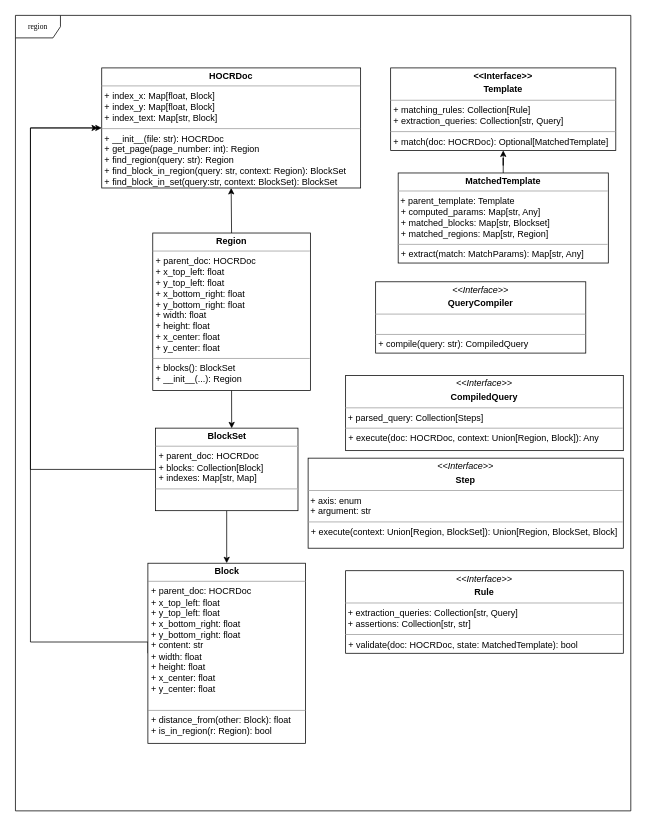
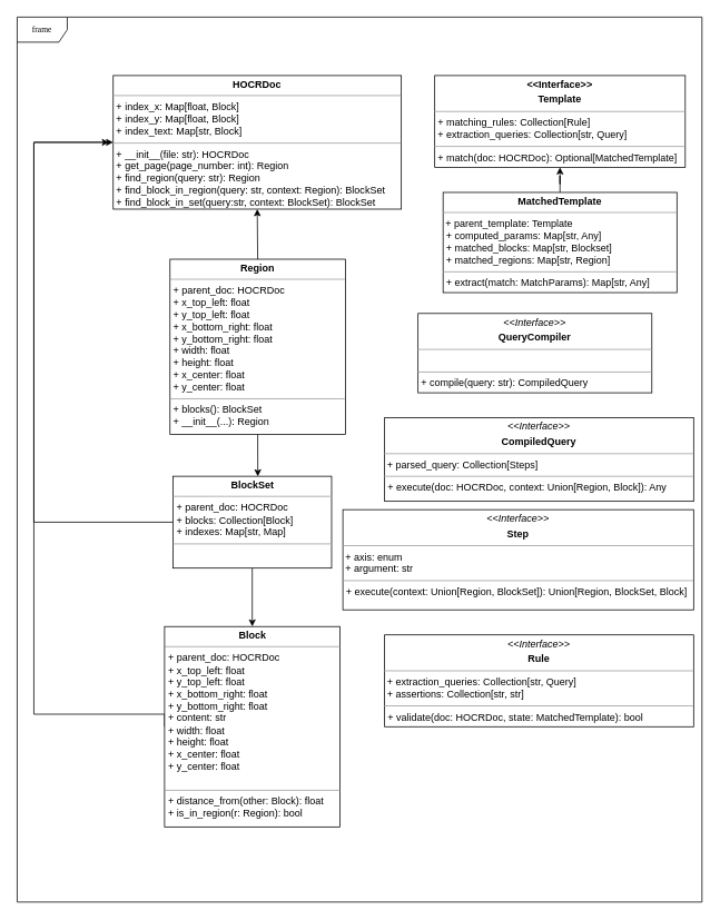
  <mxCell id="0" />
  <mxCell id="1" parent="0" />
- <mxCell id="2" value="region" style="shape=umlFrame;whiteSpace=wrap;html=1;rounded=0;shadow=0;comic=0;labelBackgroundColor=none;strokeWidth=1;fontFamily=Verdana;fontSize=10;align=center;" parent="1" vertex="1"><mxGeometry x="20" y="20" width="820" height="1060" as="geometry" /></mxCell>
+ <mxCell id="2" value="frame" style="shape=umlFrame;whiteSpace=wrap;html=1;rounded=0;shadow=0;comic=0;labelBackgroundColor=none;strokeWidth=1;fontFamily=Verdana;fontSize=10;align=center;" parent="1" vertex="1"><mxGeometry x="20" y="20" width="820" height="1060" as="geometry" /></mxCell>
  <mxCell id="3" value="&lt;p style=&quot;margin: 0px ; margin-top: 4px ; text-align: center&quot;&gt;&lt;b&gt;Region&lt;/b&gt;&lt;/p&gt;&lt;hr size=&quot;1&quot;&gt;&lt;p style=&quot;margin: 0px 0px 0px 4px&quot;&gt;+ parent_doc: HOCRDoc&amp;nbsp;&lt;/p&gt;&lt;p style=&quot;margin: 0px 0px 0px 4px&quot;&gt;+ x_top_left: float&lt;br&gt;+ y_top_left: float&lt;/p&gt;&lt;p style=&quot;margin: 0px 0px 0px 4px&quot;&gt;+ x_bottom_right: float&lt;/p&gt;&lt;p style=&quot;margin: 0px 0px 0px 4px&quot;&gt;+ y_bottom_right: float&lt;/p&gt;&lt;p style=&quot;margin: 0px 0px 0px 4px&quot;&gt;+ width: float&lt;/p&gt;&lt;p style=&quot;margin: 0px 0px 0px 4px&quot;&gt;+ height: float&lt;/p&gt;&lt;p style=&quot;margin: 0px 0px 0px 4px&quot;&gt;+ x_center: float&lt;/p&gt;&lt;p style=&quot;margin: 0px 0px 0px 4px&quot;&gt;+ y_center: float&lt;/p&gt;&lt;hr size=&quot;1&quot;&gt;&lt;p style=&quot;margin: 0px ; margin-left: 4px&quot;&gt;+ blocks(): BlockSet&lt;br&gt;+ __init__(...): Region&lt;/p&gt;" style="verticalAlign=top;align=left;overflow=fill;fontSize=12;fontFamily=Helvetica;html=1;rounded=0;shadow=0;comic=0;labelBackgroundColor=none;strokeWidth=1" parent="1" vertex="1"><mxGeometry x="203" y="310" width="210" height="210" as="geometry" /></mxCell>
  <mxCell id="4" value="&lt;p style=&quot;margin: 0px ; margin-top: 4px ; text-align: center&quot;&gt;&lt;b&gt;HOCRDoc&lt;/b&gt;&lt;/p&gt;&lt;hr size=&quot;1&quot;&gt;&lt;p style=&quot;margin: 0px ; margin-left: 4px&quot;&gt;+ index_x: Map[float, Block]&lt;br&gt;+ index_y: Map[float, Block]&lt;/p&gt;&lt;p style=&quot;margin: 0px ; margin-left: 4px&quot;&gt;+ index_text: Map[str, Block]&lt;/p&gt;&lt;hr size=&quot;1&quot;&gt;&lt;p style=&quot;margin: 0px ; margin-left: 4px&quot;&gt;+ __init__(file: str): HOCRDoc&lt;br&gt;+ get_page(page_number: int): Region&lt;br&gt;&lt;/p&gt;&lt;p style=&quot;margin: 0px ; margin-left: 4px&quot;&gt;+ find_region(query: str): Region&lt;br&gt;&lt;/p&gt;&lt;p style=&quot;margin: 0px ; margin-left: 4px&quot;&gt;+ find_block_in_region(query: str, context: Region): BlockSet&lt;/p&gt;&lt;p style=&quot;margin: 0px ; margin-left: 4px&quot;&gt;+ find_block_in_set(query:str, context: BlockSet): BlockSet&lt;/p&gt;&lt;p style=&quot;margin: 0px ; margin-left: 4px&quot;&gt;&lt;br&gt;&lt;/p&gt;&lt;p style=&quot;margin: 0px ; margin-left: 4px&quot;&gt;&lt;br&gt;&lt;/p&gt;" style="verticalAlign=top;align=left;overflow=fill;fontSize=12;fontFamily=Helvetica;html=1;rounded=0;shadow=0;comic=0;labelBackgroundColor=none;strokeWidth=1" parent="1" vertex="1"><mxGeometry x="135" y="90" width="345" height="160" as="geometry" /></mxCell>
  <mxCell id="5" style="edgeStyle=orthogonalEdgeStyle;rounded=0;orthogonalLoop=1;jettySize=auto;html=1;entryX=0;entryY=0.5;entryDx=0;entryDy=0;exitX=0;exitY=0.5;exitDx=0;exitDy=0;" parent="1" source="6" target="4" edge="1"><mxGeometry relative="1" as="geometry"><Array as="points"><mxPoint x="40" y="855" /><mxPoint x="40" y="170" /></Array></mxGeometry></mxCell>
  <mxCell id="6" value="&lt;p style=&quot;margin: 0px ; margin-top: 4px ; text-align: center&quot;&gt;&lt;b&gt;Block&lt;/b&gt;&lt;/p&gt;&lt;hr size=&quot;1&quot;&gt;&lt;p style=&quot;margin: 0px ; margin-left: 4px&quot;&gt;+ parent_doc: HOCRDoc&lt;/p&gt;&lt;p style=&quot;margin: 0px 0px 0px 4px&quot;&gt;+ x_top_left: float&lt;br&gt;+ y_top_left: float&lt;/p&gt;&lt;p style=&quot;margin: 0px 0px 0px 4px&quot;&gt;+ x_bottom_right: float&lt;/p&gt;&lt;p style=&quot;margin: 0px 0px 0px 4px&quot;&gt;+ y_bottom_right: float&lt;/p&gt;&lt;p style=&quot;margin: 0px 0px 0px 4px&quot;&gt;+ content: str&lt;/p&gt;&lt;p style=&quot;margin: 0px 0px 0px 4px&quot;&gt;+ width: float&lt;/p&gt;&lt;p style=&quot;margin: 0px 0px 0px 4px&quot;&gt;+ height: float&lt;/p&gt;&lt;p style=&quot;margin: 0px 0px 0px 4px&quot;&gt;+ x_center: float&lt;/p&gt;&lt;p style=&quot;margin: 0px 0px 0px 4px&quot;&gt;+ y_center: float&lt;/p&gt;&lt;p style=&quot;margin: 0px ; margin-left: 4px&quot;&gt;&lt;br&gt;&lt;/p&gt;&lt;hr size=&quot;1&quot;&gt;&lt;p style=&quot;margin: 0px ; margin-left: 4px&quot;&gt;+ distance_from(other: Block): float&lt;br&gt;+ is_in_region(r: Region): bool&lt;/p&gt;" style="verticalAlign=top;align=left;overflow=fill;fontSize=12;fontFamily=Helvetica;html=1;rounded=0;shadow=0;comic=0;labelBackgroundColor=none;strokeWidth=1" parent="1" vertex="1"><mxGeometry x="196.5" y="750" width="210" height="240" as="geometry" /></mxCell>
  <mxCell id="7" style="edgeStyle=orthogonalEdgeStyle;rounded=0;orthogonalLoop=1;jettySize=auto;html=1;" parent="1" source="9" target="6" edge="1"><mxGeometry relative="1" as="geometry" /></mxCell>
  <mxCell id="8" style="edgeStyle=orthogonalEdgeStyle;rounded=0;orthogonalLoop=1;jettySize=auto;html=1;" parent="1" source="9" edge="1"><mxGeometry relative="1" as="geometry"><mxPoint x="130" y="170" as="targetPoint" /><Array as="points"><mxPoint x="40" y="625" /><mxPoint x="40" y="170" /></Array></mxGeometry></mxCell>
  <mxCell id="9" value="&lt;p style=&quot;margin: 0px ; margin-top: 4px ; text-align: center&quot;&gt;&lt;b&gt;BlockSet&lt;/b&gt;&lt;/p&gt;&lt;hr size=&quot;1&quot;&gt;&lt;p style=&quot;margin: 0px ; margin-left: 4px&quot;&gt;+ parent_doc: HOCRDoc&lt;/p&gt;&lt;p style=&quot;margin: 0px ; margin-left: 4px&quot;&gt;+ blocks: Collection[Block]&lt;br&gt;+ indexes: Map[str, Map]&lt;/p&gt;&lt;hr size=&quot;1&quot;&gt;&lt;p style=&quot;margin: 0px ; margin-left: 4px&quot;&gt;&lt;br&gt;&lt;/p&gt;" style="verticalAlign=top;align=left;overflow=fill;fontSize=12;fontFamily=Helvetica;html=1;rounded=0;shadow=0;comic=0;labelBackgroundColor=none;strokeWidth=1" parent="1" vertex="1"><mxGeometry x="206.5" y="570" width="190" height="110" as="geometry" /></mxCell>
  <mxCell id="10" value="" style="endArrow=classic;html=1;entryX=0.5;entryY=1;entryDx=0;entryDy=0;exitX=0.5;exitY=0;exitDx=0;exitDy=0;" parent="1" source="3" target="4" edge="1"><mxGeometry width="50" height="50" relative="1" as="geometry"><mxPoint x="300" y="290" as="sourcePoint" /><mxPoint x="350" y="240" as="targetPoint" /></mxGeometry></mxCell>
  <mxCell id="11" value="" style="endArrow=classic;html=1;exitX=0.5;exitY=1;exitDx=0;exitDy=0;entryX=0.535;entryY=0.002;entryDx=0;entryDy=0;entryPerimeter=0;" parent="1" source="3" target="9" edge="1"><mxGeometry width="50" height="50" relative="1" as="geometry"><mxPoint x="150" y="450" as="sourcePoint" /><mxPoint x="200" y="400" as="targetPoint" /></mxGeometry></mxCell>
  <mxCell id="12" value="&lt;p style=&quot;margin: 0px ; margin-top: 4px ; text-align: center&quot;&gt;&lt;b&gt;&amp;lt;&amp;lt;Interface&amp;gt;&amp;gt;&lt;/b&gt;&lt;/p&gt;&lt;p style=&quot;margin: 0px ; margin-top: 4px ; text-align: center&quot;&gt;&lt;b&gt;Template&lt;/b&gt;&lt;/p&gt;&lt;hr size=&quot;1&quot;&gt;&lt;p style=&quot;margin: 0px 0px 0px 4px&quot;&gt;+ matching_rules: Collection[Rule]&lt;/p&gt;&lt;p style=&quot;margin: 0px 0px 0px 4px&quot;&gt;+ extraction_queries: Collection[str, Query]&lt;/p&gt;&lt;hr size=&quot;1&quot;&gt;&lt;p style=&quot;margin: 0px ; margin-left: 4px&quot;&gt;+ match(doc: HOCRDoc): Optional[MatchedTemplate]&lt;br&gt;&lt;/p&gt;" style="verticalAlign=top;align=left;overflow=fill;fontSize=12;fontFamily=Helvetica;html=1;rounded=0;shadow=0;comic=0;labelBackgroundColor=none;strokeWidth=1" parent="1" vertex="1"><mxGeometry x="520" y="90" width="300" height="110" as="geometry" /></mxCell>
  <mxCell id="13" style="edgeStyle=orthogonalEdgeStyle;rounded=0;orthogonalLoop=1;jettySize=auto;html=1;" parent="1" source="14" target="12" edge="1"><mxGeometry relative="1" as="geometry" /></mxCell>
  <mxCell id="14" value="&lt;p style=&quot;margin: 0px ; margin-top: 4px ; text-align: center&quot;&gt;&lt;b&gt;MatchedTemplate&lt;/b&gt;&lt;/p&gt;&lt;hr size=&quot;1&quot;&gt;&amp;nbsp;+ parent_template: Template&lt;br&gt;&lt;p style=&quot;margin: 0px 0px 0px 4px&quot;&gt;+ computed_params: Map[str, Any]&lt;/p&gt;&lt;p style=&quot;margin: 0px 0px 0px 4px&quot;&gt;+ matched_blocks: Map[str, Blockset]&lt;/p&gt;&lt;p style=&quot;margin: 0px 0px 0px 4px&quot;&gt;+ matched_regions: Map[str, Region]&lt;/p&gt;&lt;hr size=&quot;1&quot;&gt;&lt;p style=&quot;margin: 0px ; margin-left: 4px&quot;&gt;+ extract(match: MatchParams): Map[str, Any]&lt;br&gt;&lt;/p&gt;" style="verticalAlign=top;align=left;overflow=fill;fontSize=12;fontFamily=Helvetica;html=1;rounded=0;shadow=0;comic=0;labelBackgroundColor=none;strokeWidth=1" parent="1" vertex="1"><mxGeometry x="530" y="230" width="280" height="120" as="geometry" /></mxCell>
  <mxCell id="15" value="&lt;p style=&quot;margin: 0px ; margin-top: 4px ; text-align: center&quot;&gt;&lt;i&gt;&amp;lt;&amp;lt;Interface&amp;gt;&amp;gt;&lt;/i&gt;&lt;/p&gt;&lt;p style=&quot;margin: 0px ; margin-top: 4px ; text-align: center&quot;&gt;&lt;b&gt;QueryCompiler&lt;/b&gt;&lt;/p&gt;&lt;hr size=&quot;1&quot;&gt;&amp;nbsp;&lt;hr size=&quot;1&quot;&gt;&lt;p style=&quot;margin: 0px ; margin-left: 4px&quot;&gt;+ compile(query: str): CompiledQuery&lt;br&gt;&lt;/p&gt;" style="verticalAlign=top;align=left;overflow=fill;fontSize=12;fontFamily=Helvetica;html=1;rounded=0;shadow=0;comic=0;labelBackgroundColor=none;strokeWidth=1" parent="1" vertex="1"><mxGeometry x="500" y="375" width="280" height="95" as="geometry" /></mxCell>
  <mxCell id="16" value="&lt;p style=&quot;margin: 0px ; margin-top: 4px ; text-align: center&quot;&gt;&lt;i&gt;&amp;lt;&amp;lt;Interface&amp;gt;&amp;gt;&lt;/i&gt;&lt;/p&gt;&lt;p style=&quot;margin: 0px ; margin-top: 4px ; text-align: center&quot;&gt;&lt;b&gt;CompiledQuery&lt;/b&gt;&lt;/p&gt;&lt;hr size=&quot;1&quot;&gt;&amp;nbsp;+ parsed_query: Collection[Steps]&lt;hr size=&quot;1&quot;&gt;&lt;p style=&quot;margin: 0px ; margin-left: 4px&quot;&gt;+ execute(doc: HOCRDoc, context: Union[Region, Block]): Any&lt;br&gt;&lt;/p&gt;" style="verticalAlign=top;align=left;overflow=fill;fontSize=12;fontFamily=Helvetica;html=1;rounded=0;shadow=0;comic=0;labelBackgroundColor=none;strokeWidth=1" parent="1" vertex="1"><mxGeometry x="460" y="500" width="370" height="100" as="geometry" /></mxCell>
  <mxCell id="17" value="&lt;p style=&quot;margin: 0px ; margin-top: 4px ; text-align: center&quot;&gt;&lt;i&gt;&amp;lt;&amp;lt;Interface&amp;gt;&amp;gt;&lt;/i&gt;&lt;/p&gt;&lt;p style=&quot;margin: 0px ; margin-top: 4px ; text-align: center&quot;&gt;&lt;b&gt;Rule&lt;/b&gt;&lt;/p&gt;&lt;hr size=&quot;1&quot;&gt;&amp;nbsp;+&amp;nbsp;extraction_queries: Collection[str, Query]&lt;br&gt;&amp;nbsp;+ assertions: Collection[str, str]&lt;br&gt;&lt;hr size=&quot;1&quot;&gt;&lt;p style=&quot;margin: 0px ; margin-left: 4px&quot;&gt;+ validate(doc: HOCRDoc, state: MatchedTemplate): bool&lt;br&gt;&lt;/p&gt;" style="verticalAlign=top;align=left;overflow=fill;fontSize=12;fontFamily=Helvetica;html=1;rounded=0;shadow=0;comic=0;labelBackgroundColor=none;strokeWidth=1" parent="1" vertex="1"><mxGeometry x="460" y="760" width="370" height="110" as="geometry" /></mxCell>
  <mxCell id="18" value="&lt;p style=&quot;margin: 0px ; margin-top: 4px ; text-align: center&quot;&gt;&lt;i&gt;&amp;lt;&amp;lt;Interface&amp;gt;&amp;gt;&lt;/i&gt;&lt;/p&gt;&lt;p style=&quot;margin: 0px ; margin-top: 4px ; text-align: center&quot;&gt;&lt;b&gt;Step&lt;/b&gt;&lt;/p&gt;&lt;hr size=&quot;1&quot;&gt;&amp;nbsp;+&amp;nbsp;axis: enum&lt;br&gt;&amp;nbsp;+ argument: str&lt;br&gt;&lt;hr size=&quot;1&quot;&gt;&lt;p style=&quot;margin: 0px ; margin-left: 4px&quot;&gt;+ execute(context: Union[Region, BlockSet]): Union[Region, BlockSet, Block]&lt;br&gt;&lt;/p&gt;&lt;p style=&quot;margin: 0px ; margin-left: 4px&quot;&gt;&lt;br&gt;&lt;/p&gt;" style="verticalAlign=top;align=left;overflow=fill;fontSize=12;fontFamily=Helvetica;html=1;rounded=0;shadow=0;comic=0;labelBackgroundColor=none;strokeWidth=1" vertex="1" parent="1"><mxGeometry x="410" y="610" width="420" height="120" as="geometry" /></mxCell>
